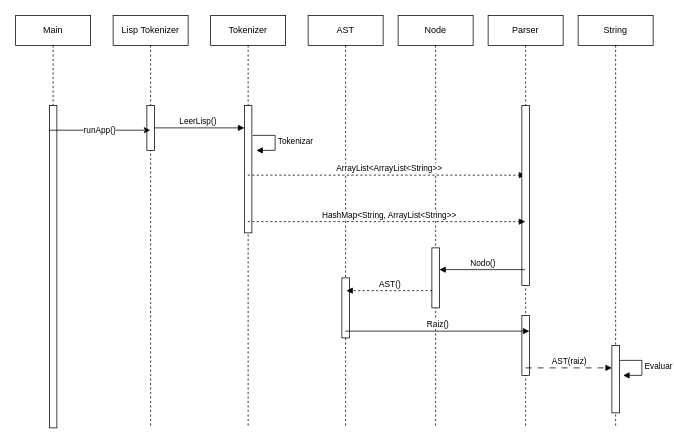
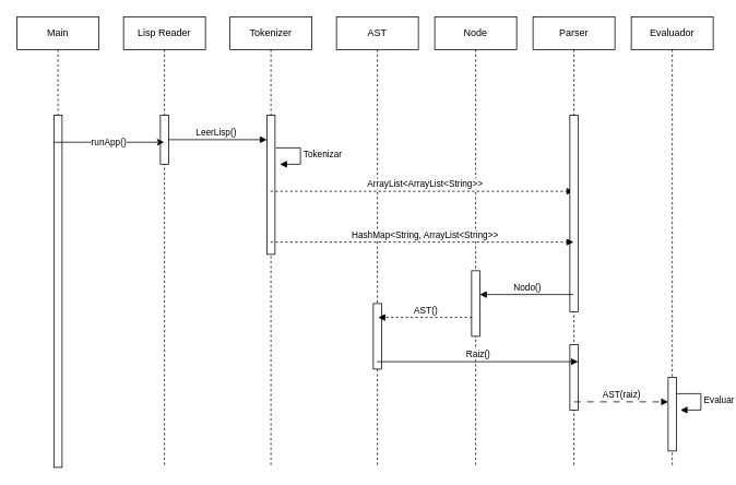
  <mxCell id="0" />
  <mxCell id="1" parent="0" />
  <mxCell id="2" value="Main" style="shape=umlLifeline;perimeter=lifelinePerimeter;whiteSpace=wrap;html=1;container=1;collapsible=0;recursiveResize=0;outlineConnect=0;" parent="1" vertex="1"><mxGeometry x="20" y="20" width="100" height="550" as="geometry" /></mxCell>
  <mxCell id="3" value="" style="html=1;points=[];perimeter=orthogonalPerimeter;" parent="2" vertex="1"><mxGeometry x="45" y="120" width="10" height="430" as="geometry" /></mxCell>
  <mxCell id="4" value="AST" style="shape=umlLifeline;perimeter=lifelinePerimeter;whiteSpace=wrap;html=1;container=1;collapsible=0;recursiveResize=0;outlineConnect=0;" parent="1" vertex="1"><mxGeometry x="410" y="20" width="100" height="550" as="geometry" /></mxCell>
  <mxCell id="5" value="" style="html=1;points=[];perimeter=orthogonalPerimeter;" parent="4" vertex="1"><mxGeometry x="45" y="350" width="10" height="80" as="geometry" /></mxCell>
  <mxCell id="6" value="Tokenizer" style="shape=umlLifeline;perimeter=lifelinePerimeter;whiteSpace=wrap;html=1;container=1;collapsible=0;recursiveResize=0;outlineConnect=0;" parent="1" vertex="1"><mxGeometry x="280" y="20" width="100" height="550" as="geometry" /></mxCell>
  <mxCell id="7" value="" style="html=1;points=[];perimeter=orthogonalPerimeter;" parent="6" vertex="1"><mxGeometry x="45" y="120" width="10" height="170" as="geometry" /></mxCell>
  <mxCell id="8" value="Tokenizar" style="edgeStyle=orthogonalEdgeStyle;html=1;align=left;spacingLeft=2;endArrow=block;rounded=0;entryX=1;entryY=0;" parent="6" edge="1"><mxGeometry x="0.013" relative="1" as="geometry"><mxPoint x="56" y="160" as="sourcePoint" /><Array as="points"><mxPoint x="86" y="160" /></Array><mxPoint x="61" y="180" as="targetPoint" /><mxPoint as="offset" /></mxGeometry></mxCell>
  <mxCell id="9" value="LeerLisp()" style="html=1;verticalAlign=bottom;endArrow=block;entryX=0;entryY=0;" edge="1" parent="6"><mxGeometry x="0.004" relative="1" as="geometry"><mxPoint x="-80.5" y="150.0" as="sourcePoint" /><mxPoint x="45" y="150.0" as="targetPoint" /><mxPoint as="offset" /></mxGeometry></mxCell>
- <mxCell id="10" value="Lisp Tokenizer" style="shape=umlLifeline;perimeter=lifelinePerimeter;whiteSpace=wrap;html=1;container=1;collapsible=0;recursiveResize=0;outlineConnect=0;" parent="1" vertex="1"><mxGeometry x="150" y="20" width="100" height="550" as="geometry" /></mxCell>
+ <mxCell id="10" value="Lisp Reader" style="shape=umlLifeline;perimeter=lifelinePerimeter;whiteSpace=wrap;html=1;container=1;collapsible=0;recursiveResize=0;outlineConnect=0;" parent="1" vertex="1"><mxGeometry x="150" y="20" width="100" height="550" as="geometry" /></mxCell>
  <mxCell id="11" value="" style="html=1;points=[];perimeter=orthogonalPerimeter;" parent="10" vertex="1"><mxGeometry x="45" y="120" width="10" height="60" as="geometry" /></mxCell>
  <mxCell id="12" value="Node" style="shape=umlLifeline;perimeter=lifelinePerimeter;whiteSpace=wrap;html=1;container=1;collapsible=0;recursiveResize=0;outlineConnect=0;" parent="1" vertex="1"><mxGeometry x="530" y="20" width="100" height="550" as="geometry" /></mxCell>
  <mxCell id="13" value="" style="html=1;points=[];perimeter=orthogonalPerimeter;" vertex="1" parent="12"><mxGeometry x="45" y="310" width="10" height="80" as="geometry" /></mxCell>
  <mxCell id="14" value="AST()" style="html=1;verticalAlign=bottom;endArrow=block;entryX=1;entryY=0.6;entryDx=0;entryDy=0;entryPerimeter=0;dashed=1;" edge="1" parent="12"><mxGeometry x="0.004" relative="1" as="geometry"><mxPoint x="45.5" y="367" as="sourcePoint" /><mxPoint x="-69" y="367" as="targetPoint" /><mxPoint as="offset" /></mxGeometry></mxCell>
  <mxCell id="15" value="ArrayList&amp;lt;ArrayList&amp;lt;String&amp;gt;&amp;gt;" style="html=1;verticalAlign=bottom;endArrow=block;dashed=1;" parent="1" target="17" edge="1"><mxGeometry x="0.016" relative="1" as="geometry"><mxPoint x="329.5" y="233" as="sourcePoint" /><mxPoint x="459.5" y="233" as="targetPoint" /><mxPoint as="offset" /></mxGeometry></mxCell>
  <mxCell id="16" value="runApp()" style="edgeStyle=none;html=1;exitX=0;exitY=0.077;exitDx=0;exitDy=0;exitPerimeter=0;" parent="1" source="3" target="10" edge="1"><mxGeometry relative="1" as="geometry"><mxPoint x="335" y="480" as="sourcePoint" /></mxGeometry></mxCell>
  <mxCell id="17" value="Parser" style="shape=umlLifeline;perimeter=lifelinePerimeter;whiteSpace=wrap;html=1;container=1;collapsible=0;recursiveResize=0;outlineConnect=0;" vertex="1" parent="1"><mxGeometry x="650" y="20" width="100" height="550" as="geometry" /></mxCell>
  <mxCell id="18" value="" style="html=1;points=[];perimeter=orthogonalPerimeter;" vertex="1" parent="17"><mxGeometry x="45" y="120" width="10" height="240" as="geometry" /></mxCell>
  <mxCell id="19" value="" style="html=1;points=[];perimeter=orthogonalPerimeter;" vertex="1" parent="17"><mxGeometry x="45" y="400" width="10" height="80" as="geometry" /></mxCell>
  <mxCell id="20" value="Raiz()" style="html=1;verticalAlign=bottom;endArrow=block;" edge="1" parent="17"><mxGeometry x="0.004" relative="1" as="geometry"><mxPoint x="-190.5" y="421.0" as="sourcePoint" /><mxPoint x="55" y="421" as="targetPoint" /><mxPoint as="offset" /></mxGeometry></mxCell>
- <mxCell id="21" value="String" style="shape=umlLifeline;perimeter=lifelinePerimeter;whiteSpace=wrap;html=1;container=1;collapsible=0;recursiveResize=0;outlineConnect=0;" vertex="1" parent="1"><mxGeometry x="770" y="20" width="100" height="550" as="geometry" /></mxCell>
+ <mxCell id="21" value="Evaluador" style="shape=umlLifeline;perimeter=lifelinePerimeter;whiteSpace=wrap;html=1;container=1;collapsible=0;recursiveResize=0;outlineConnect=0;" vertex="1" parent="1"><mxGeometry x="770" y="20" width="100" height="550" as="geometry" /></mxCell>
  <mxCell id="22" value="" style="html=1;points=[];perimeter=orthogonalPerimeter;" vertex="1" parent="21"><mxGeometry x="45" y="440" width="10" height="90" as="geometry" /></mxCell>
  <mxCell id="23" value="Evaluar" style="edgeStyle=orthogonalEdgeStyle;html=1;align=left;spacingLeft=2;endArrow=block;rounded=0;entryX=1;entryY=0;" edge="1" parent="21"><mxGeometry x="0.013" relative="1" as="geometry"><mxPoint x="55" y="460" as="sourcePoint" /><Array as="points"><mxPoint x="85" y="460" /></Array><mxPoint x="60" y="480" as="targetPoint" /><mxPoint as="offset" /></mxGeometry></mxCell>
  <mxCell id="24" value="AST(raiz)" style="html=1;verticalAlign=bottom;endArrow=block;dashed=1;dashPattern=8 8;" edge="1" parent="21"><mxGeometry x="0.009" relative="1" as="geometry"><mxPoint x="-70" y="470" as="sourcePoint" /><mxPoint x="45" y="470" as="targetPoint" /><mxPoint as="offset" /></mxGeometry></mxCell>
  <mxCell id="25" value="HashMap&amp;lt;String, ArrayList&amp;lt;String&amp;gt;&amp;gt;" style="html=1;verticalAlign=bottom;endArrow=block;dashed=1;" edge="1" parent="1" source="6" target="17"><mxGeometry x="0.016" relative="1" as="geometry"><mxPoint x="339.5" y="243" as="sourcePoint" /><mxPoint x="709.5" y="243" as="targetPoint" /><mxPoint as="offset" /></mxGeometry></mxCell>
  <mxCell id="26" value="Nodo()" style="html=1;verticalAlign=bottom;endArrow=block;entryX=1;entryY=0.6;entryDx=0;entryDy=0;entryPerimeter=0;" edge="1" parent="1"><mxGeometry x="0.004" relative="1" as="geometry"><mxPoint x="699.5" y="359" as="sourcePoint" /><mxPoint x="585" y="359" as="targetPoint" /><mxPoint as="offset" /></mxGeometry></mxCell>
